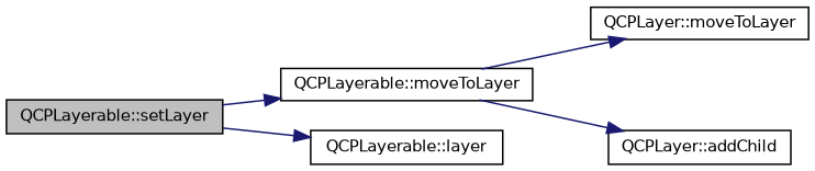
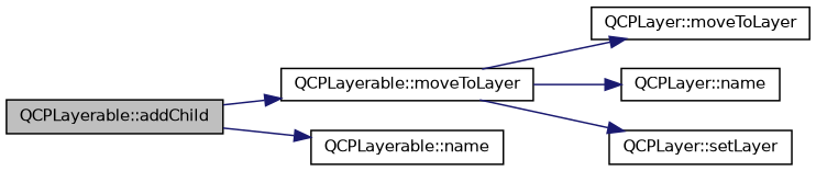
  digraph {
    rankdir=LR
    node [color=black fillcolor=white fontname=Helvetica fontsize=10 shape=record style=filled]
    edge [color=midnightblue fontname=Helvetica fontsize=10 labelfontname=Helvetica labelfontsize=10 style=solid]
-   n1 [fillcolor=grey75 fontcolor=black height=0.2 label="QCPLayerable::setLayer" width=0.4]
+   n1 [fillcolor=grey75 fontcolor=black height=0.2 label="QCPLayerable::addChild" width=0.4]
    n2 [height=0.2 label="QCPLayerable::moveToLayer" width=0.4]
-   n3 [height=0.2 label="QCPLayerable::layer" width=0.4]
+   n3 [height=0.2 label="QCPLayerable::name" width=0.4]
    n4 [height=0.2 label="QCPLayer::moveToLayer" width=0.4]
-   n6 [height=0.2 label="QCPLayer::addChild" width=0.4]
+   n5 [height=0.2 label="QCPLayer::name" width=0.4]
+   n6 [height=0.2 label="QCPLayer::setLayer" width=0.4]
    n1 -> n2
    n1 -> n3
    n2 -> n4
+   n2 -> n5
    n2 -> n6
  }
